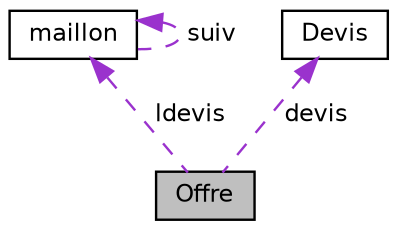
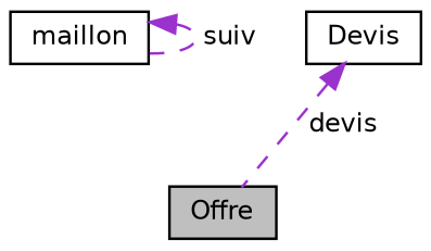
  digraph {
    node [color=black fillcolor=white fontname=Helvetica fontsize=10 shape=record style=filled]
    edge [color=darkorchid3 dir=back fontname=Helvetica fontsize=10 labelfontname=Helvetica labelfontsize=10 style=dashed]
    n1 [fillcolor=grey75 fontcolor=black height=0.2 label=Offre width=0.4]
    n2 [height=0.2 label=maillon width=0.4]
    n3 [height=0.2 label=Devis width=0.4]
-   n2 -> n1 [label=" ldevis"]
    n2 -> n2 [label=" suiv"]
    n3 -> n1 [label=" devis"]
  }
